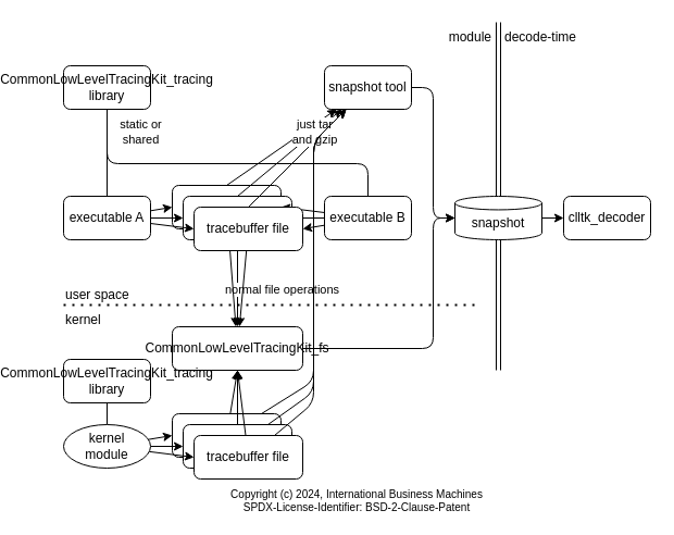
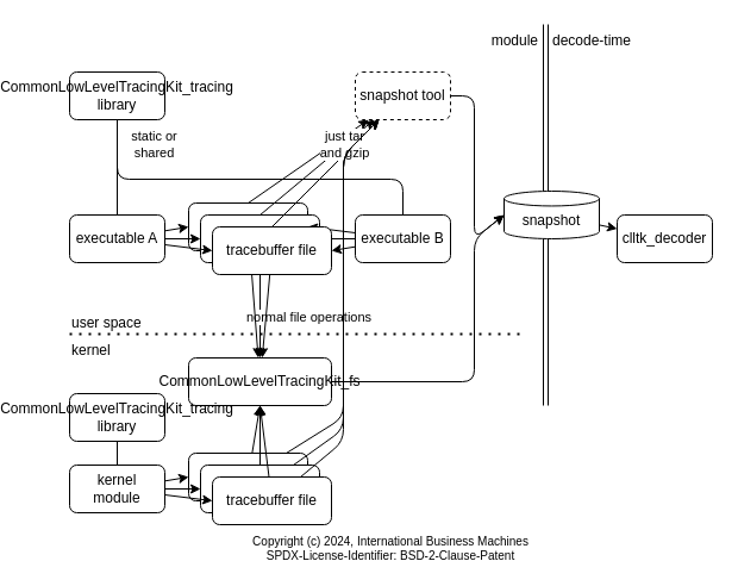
  <mxCell id="0" />
  <mxCell id="1" parent="0" />
  <mxCell id="2" value="tracebuffer file" style="rounded=1;whiteSpace=wrap;html=1;" parent="1" vertex="1"><mxGeometry x="120" y="170" width="100" height="40" as="geometry" /></mxCell>
  <mxCell id="3" value="tracebuffer file" style="rounded=1;whiteSpace=wrap;html=1;" parent="1" vertex="1"><mxGeometry x="130" y="180" width="100" height="40" as="geometry" /></mxCell>
  <mxCell id="4" style="edgeStyle=none;html=1;startArrow=classic;startFill=1;" parent="1" source="20" target="3" edge="1"><mxGeometry relative="1" as="geometry" /></mxCell>
  <mxCell id="5" value="normal file operations" style="edgeLabel;html=1;align=center;verticalAlign=middle;resizable=0;points=[];labelBorderColor=none;" parent="4" vertex="1" connectable="0"><mxGeometry x="0.036" relative="1" as="geometry"><mxPoint x="40" y="6" as="offset" /></mxGeometry></mxCell>
  <mxCell id="6" value="CommonLowLevelTracingKit_tracing library" style="rounded=1;whiteSpace=wrap;html=1;" parent="1" vertex="1"><mxGeometry x="20" y="60" width="80" height="40" as="geometry" /></mxCell>
  <mxCell id="7" style="edgeStyle=none;html=1;endArrow=none;endFill=0;" parent="1" source="10" target="6" edge="1"><mxGeometry relative="1" as="geometry" /></mxCell>
  <mxCell id="8" value="static or &lt;br&gt;shared" style="edgeLabel;html=1;align=center;verticalAlign=middle;resizable=0;points=[];" parent="7" vertex="1" connectable="0"><mxGeometry x="0.425" y="-3" relative="1" as="geometry"><mxPoint x="27" y="-3" as="offset" /></mxGeometry></mxCell>
  <mxCell id="9" style="edgeStyle=none;html=1;entryX=0;entryY=0.5;entryDx=0;entryDy=0;" parent="1" source="10" target="2" edge="1"><mxGeometry relative="1" as="geometry" /></mxCell>
  <mxCell id="10" value="executable A" style="rounded=1;whiteSpace=wrap;html=1;" parent="1" vertex="1"><mxGeometry x="20" y="180" width="80" height="40" as="geometry" /></mxCell>
  <mxCell id="11" style="edgeStyle=none;html=1;endArrow=none;endFill=0;" parent="1" source="52" target="6" edge="1"><mxGeometry relative="1" as="geometry"><Array as="points"><mxPoint x="300" y="150" /><mxPoint x="60" y="150" /></Array></mxGeometry></mxCell>
  <mxCell id="12" style="edgeStyle=none;html=1;entryX=1;entryY=0.5;entryDx=0;entryDy=0;" parent="1" source="52" target="21" edge="1"><mxGeometry relative="1" as="geometry"><mxPoint x="270" y="350" as="targetPoint" /></mxGeometry></mxCell>
  <mxCell id="13" style="edgeStyle=none;html=1;entryX=1;entryY=0.5;entryDx=0;entryDy=0;" parent="1" source="52" target="3" edge="1"><mxGeometry relative="1" as="geometry" /></mxCell>
  <mxCell id="14" style="edgeStyle=none;html=1;entryX=1;entryY=0.5;entryDx=0;entryDy=0;" parent="1" source="52" target="2" edge="1"><mxGeometry relative="1" as="geometry" /></mxCell>
  <mxCell id="15" style="edgeStyle=none;html=1;entryX=0;entryY=0.5;entryDx=0;entryDy=0;" parent="1" source="10" target="3" edge="1"><mxGeometry relative="1" as="geometry" /></mxCell>
  <mxCell id="16" style="edgeStyle=none;html=1;entryX=0;entryY=0.5;entryDx=0;entryDy=0;" parent="1" source="10" target="21" edge="1"><mxGeometry relative="1" as="geometry" /></mxCell>
  <mxCell id="17" style="edgeStyle=none;html=1;startArrow=classic;startFill=1;endArrow=none;endFill=0;" parent="1" source="20" target="21" edge="1"><mxGeometry relative="1" as="geometry" /></mxCell>
  <mxCell id="18" style="edgeStyle=none;html=1;startArrow=classic;startFill=1;" parent="1" source="20" target="2" edge="1"><mxGeometry relative="1" as="geometry" /></mxCell>
  <mxCell id="19" style="edgeStyle=none;html=1;entryX=0;entryY=0.5;entryDx=0;entryDy=0;entryPerimeter=0;startArrow=none;startFill=0;endArrow=classic;endFill=1;" parent="1" source="20" target="34" edge="1"><mxGeometry relative="1" as="geometry"><Array as="points"><mxPoint x="360" y="320" /><mxPoint x="360" y="200" /></Array></mxGeometry></mxCell>
  <mxCell id="20" value="CommonLowLevelTracingKit_fs" style="rounded=1;whiteSpace=wrap;html=1;" parent="1" vertex="1"><mxGeometry x="120" y="300" width="120" height="40" as="geometry" /></mxCell>
  <mxCell id="21" value="tracebuffer file" style="rounded=1;whiteSpace=wrap;html=1;" parent="1" vertex="1"><mxGeometry x="140" y="190" width="100" height="40" as="geometry" /></mxCell>
  <mxCell id="22" value="" style="endArrow=none;dashed=1;html=1;dashPattern=1 3;strokeWidth=2;" parent="1" edge="1"><mxGeometry width="50" height="50" relative="1" as="geometry"><mxPoint x="20" y="280" as="sourcePoint" /><mxPoint x="400" y="280" as="targetPoint" /></mxGeometry></mxCell>
  <mxCell id="23" style="edgeStyle=none;html=1;entryX=0.5;entryY=0;entryDx=0;entryDy=0;startArrow=classic;startFill=1;endArrow=none;endFill=0;" parent="1" source="28" target="2" edge="1"><mxGeometry relative="1" as="geometry" /></mxCell>
  <mxCell id="24" style="edgeStyle=none;html=1;startArrow=classic;startFill=1;endArrow=none;endFill=0;entryX=0.5;entryY=0;entryDx=0;entryDy=0;" parent="1" source="28" target="3" edge="1"><mxGeometry relative="1" as="geometry" /></mxCell>
  <mxCell id="25" style="edgeStyle=none;html=1;entryX=0.5;entryY=0;entryDx=0;entryDy=0;startArrow=classic;startFill=1;endArrow=none;endFill=0;" parent="1" source="28" target="21" edge="1"><mxGeometry relative="1" as="geometry" /></mxCell>
  <mxCell id="26" value="just tar &lt;br&gt;and gzip" style="edgeLabel;html=1;align=center;verticalAlign=middle;resizable=0;points=[];" parent="25" vertex="1" connectable="0"><mxGeometry x="-0.507" y="-2" relative="1" as="geometry"><mxPoint x="-6" as="offset" /></mxGeometry></mxCell>
  <mxCell id="27" style="edgeStyle=none;html=1;entryX=0;entryY=0.5;entryDx=0;entryDy=0;entryPerimeter=0;startArrow=none;startFill=0;endArrow=classic;endFill=1;" parent="1" source="28" target="34" edge="1"><mxGeometry relative="1" as="geometry"><Array as="points"><mxPoint x="360" y="80" /><mxPoint x="360" y="200" /></Array></mxGeometry></mxCell>
- <mxCell id="28" value="snapshot tool" style="rounded=1;whiteSpace=wrap;html=1;" parent="1" vertex="1"><mxGeometry x="260" y="60" width="80" height="40" as="geometry" /></mxCell>
+ <mxCell id="28" value="snapshot tool" style="rounded=1;whiteSpace=wrap;html=1;dashed=1;" parent="1" vertex="1"><mxGeometry x="260" y="60" width="80" height="40" as="geometry" /></mxCell>
  <mxCell id="29" value="user space" style="text;html=1;strokeColor=none;fillColor=none;align=left;verticalAlign=bottom;whiteSpace=wrap;rounded=0;" parent="1" vertex="1"><mxGeometry x="20" y="250" width="90" height="30" as="geometry" /></mxCell>
  <mxCell id="30" value="kernel" style="text;html=1;strokeColor=none;fillColor=none;align=left;verticalAlign=top;whiteSpace=wrap;rounded=0;" parent="1" vertex="1"><mxGeometry x="20" y="280" width="90" height="30" as="geometry" /></mxCell>
  <mxCell id="31" style="edgeStyle=none;html=1;startArrow=none;startFill=0;endArrow=classic;endFill=1;" parent="1" source="34" target="32" edge="1"><mxGeometry relative="1" as="geometry" /></mxCell>
  <mxCell id="32" value="clltk_decoder" style="rounded=1;whiteSpace=wrap;html=1;" parent="1" vertex="1"><mxGeometry x="480" y="180" width="80" height="40" as="geometry" /></mxCell>
  <mxCell id="33" value="" style="shape=link;html=1;startArrow=none;startFill=0;endArrow=classic;endFill=1;" parent="1" edge="1"><mxGeometry width="100" relative="1" as="geometry"><mxPoint x="420" y="20" as="sourcePoint" /><mxPoint x="420" y="340" as="targetPoint" /></mxGeometry></mxCell>
- <mxCell id="34" value="snapshot" style="shape=cylinder3;whiteSpace=wrap;html=1;boundedLbl=1;backgroundOutline=1;size=6.231;" parent="1" vertex="1"><mxGeometry x="380" y="180" width="80" height="40" as="geometry" /></mxCell>
+ <mxCell id="34" value="snapshot" style="shape=cylinder3;whiteSpace=wrap;html=1;boundedLbl=1;backgroundOutline=1;size=6.231;" parent="1" vertex="1"><mxGeometry x="385" y="160" width="80" height="40" as="geometry" /></mxCell>
  <mxCell id="35" value="module" style="text;strokeColor=none;fillColor=none;align=right;verticalAlign=top;spacingLeft=4;spacingRight=4;overflow=hidden;points=[[0,0.5],[1,0.5]];portConstraint=eastwest;rotatable=0;whiteSpace=wrap;html=1;" parent="1" vertex="1"><mxGeometry x="340" y="20" width="80" height="30" as="geometry" /></mxCell>
  <mxCell id="36" value="decode-time" style="text;strokeColor=none;fillColor=none;align=left;verticalAlign=top;spacingLeft=4;spacingRight=4;overflow=hidden;points=[[0,0.5],[1,0.5]];portConstraint=eastwest;rotatable=0;whiteSpace=wrap;html=1;" parent="1" vertex="1"><mxGeometry x="420" y="20" width="80" height="30" as="geometry" /></mxCell>
  <mxCell id="37" style="edgeStyle=none;html=1;endArrow=none;endFill=0;" parent="1" source="38" target="51" edge="1"><mxGeometry relative="1" as="geometry" /></mxCell>
  <mxCell id="38" value="CommonLowLevelTracingKit_tracing library" style="rounded=1;whiteSpace=wrap;html=1;" parent="1" vertex="1"><mxGeometry x="20" y="330" width="80" height="40" as="geometry" /></mxCell>
  <mxCell id="39" style="edgeStyle=none;html=1;entryX=0.5;entryY=1;entryDx=0;entryDy=0;" parent="1" source="41" target="20" edge="1"><mxGeometry relative="1" as="geometry" /></mxCell>
  <mxCell id="40" style="edgeStyle=none;html=1;startArrow=none;startFill=0;endArrow=classic;endFill=1;" parent="1" source="41" target="28" edge="1"><mxGeometry relative="1" as="geometry"><Array as="points"><mxPoint x="250" y="350" /><mxPoint x="250" y="130" /></Array></mxGeometry></mxCell>
  <mxCell id="41" value="tracebuffer file" style="rounded=1;whiteSpace=wrap;html=1;" parent="1" vertex="1"><mxGeometry x="120" y="380" width="100" height="40" as="geometry" /></mxCell>
  <mxCell id="42" style="edgeStyle=none;html=1;entryX=0.5;entryY=1;entryDx=0;entryDy=0;" parent="1" source="44" target="20" edge="1"><mxGeometry relative="1" as="geometry"><mxPoint x="200" y="350" as="targetPoint" /></mxGeometry></mxCell>
  <mxCell id="43" style="edgeStyle=none;html=1;startArrow=none;startFill=0;endArrow=classic;endFill=1;" parent="1" source="44" target="28" edge="1"><mxGeometry relative="1" as="geometry"><Array as="points"><mxPoint x="250" y="360" /><mxPoint x="250" y="130" /></Array></mxGeometry></mxCell>
  <mxCell id="44" value="tracebuffer file" style="rounded=1;whiteSpace=wrap;html=1;" parent="1" vertex="1"><mxGeometry x="130" y="390" width="100" height="40" as="geometry" /></mxCell>
  <mxCell id="45" style="edgeStyle=none;html=1;entryX=0.5;entryY=1;entryDx=0;entryDy=0;" parent="1" source="47" target="20" edge="1"><mxGeometry relative="1" as="geometry"><mxPoint x="220" y="350" as="targetPoint" /></mxGeometry></mxCell>
  <mxCell id="46" style="edgeStyle=none;html=1;endArrow=classic;endFill=1;" parent="1" source="47" target="28" edge="1"><mxGeometry relative="1" as="geometry"><Array as="points"><mxPoint x="250" y="370" /><mxPoint x="250" y="130" /></Array></mxGeometry></mxCell>
  <mxCell id="47" value="tracebuffer file" style="rounded=1;whiteSpace=wrap;html=1;" parent="1" vertex="1"><mxGeometry x="140" y="400" width="100" height="40" as="geometry" /></mxCell>
  <mxCell id="48" style="edgeStyle=none;html=1;entryX=0;entryY=0.5;entryDx=0;entryDy=0;" parent="1" source="51" target="41" edge="1"><mxGeometry relative="1" as="geometry" /></mxCell>
  <mxCell id="49" style="edgeStyle=none;html=1;entryX=0;entryY=0.5;entryDx=0;entryDy=0;" parent="1" source="51" target="44" edge="1"><mxGeometry relative="1" as="geometry" /></mxCell>
  <mxCell id="50" style="edgeStyle=none;html=1;entryX=0;entryY=0.5;entryDx=0;entryDy=0;" parent="1" source="51" target="47" edge="1"><mxGeometry relative="1" as="geometry" /></mxCell>
- <mxCell id="51" value="kernel&lt;br&gt;module" style="ellipse;whiteSpace=wrap;html=1;" parent="1" vertex="1"><mxGeometry x="20" y="390" width="80" height="40" as="geometry" /></mxCell>
+ <mxCell id="51" value="kernel&lt;br&gt;module" style="rounded=1;whiteSpace=wrap;html=1;" parent="1" vertex="1"><mxGeometry x="20" y="390" width="80" height="40" as="geometry" /></mxCell>
  <mxCell id="52" value="executable B" style="rounded=1;whiteSpace=wrap;html=1;" parent="1" vertex="1"><mxGeometry x="260" y="180" width="80" height="40" as="geometry" /></mxCell>
  <mxCell id="53" value="Copyright (c) 2024, International Business Machines&lt;br style=&quot;font-size: 10px;&quot;&gt;SPDX-License-Identifier: BSD-2-Clause-Patent" style="rounded=1;whiteSpace=wrap;html=1;fontSize=10;fontColor=default;fillColor=none;strokeColor=none;" vertex="1" parent="1"><mxGeometry x="170" y="450" width="240" height="20" as="geometry" /></mxCell>
